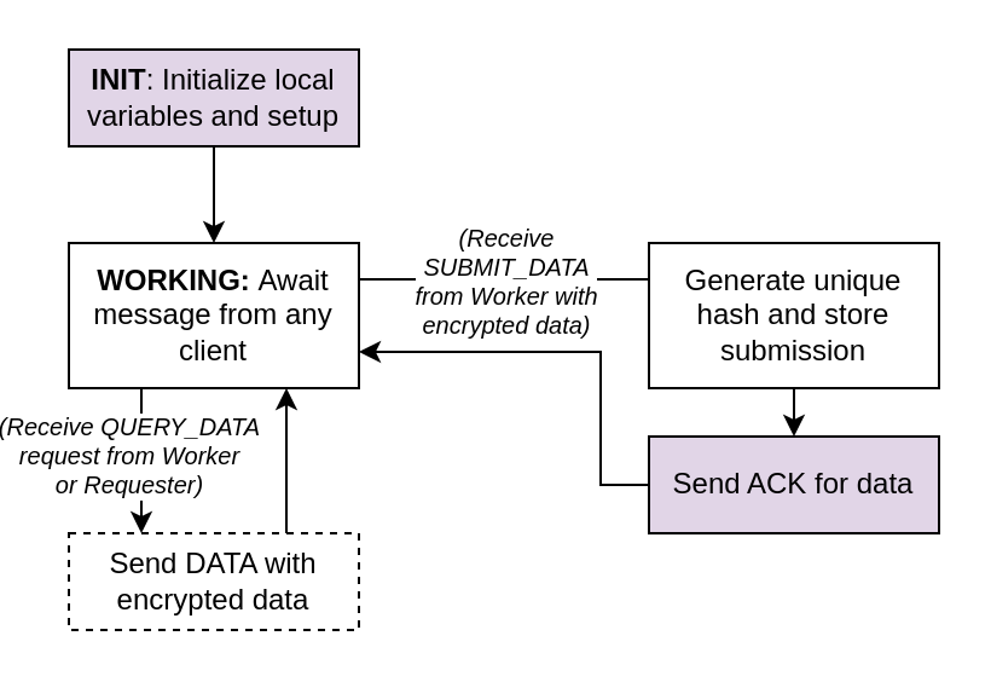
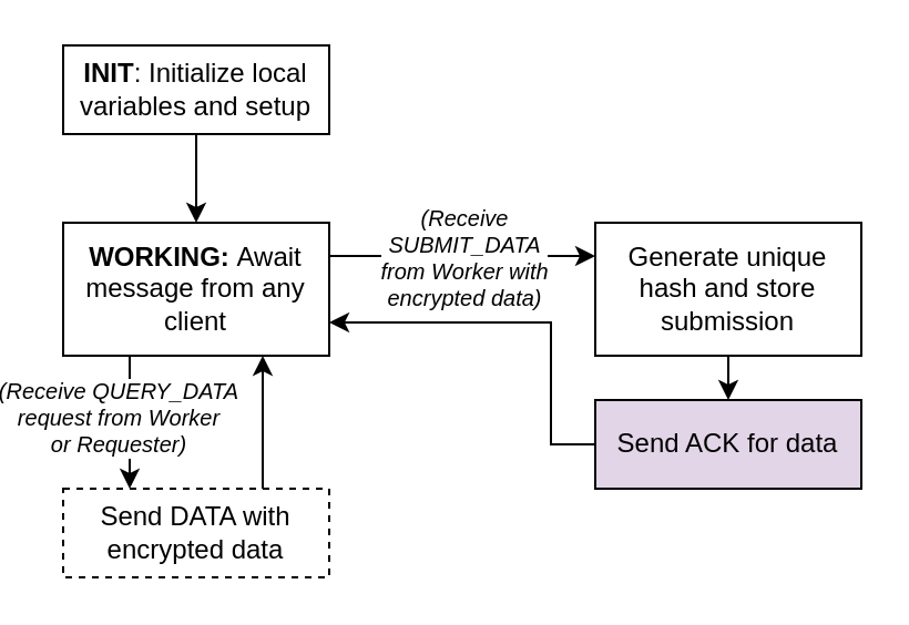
  <mxCell id="0" />
  <mxCell id="1" parent="0" />
  <mxCell id="2" style="edgeStyle=orthogonalEdgeStyle;rounded=0;orthogonalLoop=1;jettySize=auto;html=1;exitX=0.5;exitY=1;exitDx=0;exitDy=0;entryX=0.5;entryY=0;entryDx=0;entryDy=0;" edge="1" parent="1" source="3"><mxGeometry relative="1" as="geometry"><mxPoint x="80" y="100" as="targetPoint" /></mxGeometry></mxCell>
- <mxCell id="3" value="&lt;b&gt;INIT&lt;/b&gt;: Initialize local variables and setup" style="rounded=0;whiteSpace=wrap;html=1;fillColor=#e1d5e7;" vertex="1" parent="1"><mxGeometry x="20" y="20" width="120" height="40" as="geometry" /></mxCell>
- <mxCell id="4" style="edgeStyle=orthogonalEdgeStyle;rounded=0;orthogonalLoop=1;jettySize=auto;html=1;exitX=1;exitY=0.25;exitDx=0;exitDy=0;entryX=0;entryY=0.25;entryDx=0;entryDy=0;endArrow=none;" edge="1" parent="1" source="8" target="10"><mxGeometry relative="1" as="geometry" /></mxCell>
+ <mxCell id="3" value="&lt;b&gt;INIT&lt;/b&gt;: Initialize local variables and setup" style="rounded=0;whiteSpace=wrap;html=1;" vertex="1" parent="1"><mxGeometry x="20" y="20" width="120" height="40" as="geometry" /></mxCell>
+ <mxCell id="4" style="edgeStyle=orthogonalEdgeStyle;rounded=0;orthogonalLoop=1;jettySize=auto;html=1;exitX=1;exitY=0.25;exitDx=0;exitDy=0;entryX=0;entryY=0.25;entryDx=0;entryDy=0;" edge="1" parent="1" source="8" target="10"><mxGeometry relative="1" as="geometry" /></mxCell>
  <mxCell id="5" value="&lt;div style=&quot;font-size: 10px;&quot;&gt;&lt;font style=&quot;font-size: 10px;&quot;&gt;&lt;i&gt;(Receive &lt;br&gt;&lt;/i&gt;&lt;/font&gt;&lt;/div&gt;&lt;div style=&quot;font-size: 10px;&quot;&gt;&lt;font style=&quot;font-size: 10px;&quot;&gt;&lt;i&gt;SUBMIT_DATA&lt;/i&gt;&lt;/font&gt;&lt;/div&gt;&lt;div style=&quot;font-size: 10px;&quot;&gt;&lt;font style=&quot;font-size: 10px;&quot;&gt;&lt;i&gt;from Worker with&lt;/i&gt;&lt;/font&gt;&lt;/div&gt;&lt;div style=&quot;font-size: 10px;&quot;&gt;&lt;font style=&quot;font-size: 10px;&quot;&gt;&lt;i&gt;encrypted data)&lt;br&gt;&lt;/i&gt;&lt;/font&gt;&lt;/div&gt;" style="edgeLabel;html=1;align=center;verticalAlign=middle;resizable=0;points=[];" vertex="1" connectable="0" parent="4"><mxGeometry x="-0.236" y="-2" relative="1" as="geometry"><mxPoint x="14" y="-2" as="offset" /></mxGeometry></mxCell>
  <mxCell id="6" style="edgeStyle=orthogonalEdgeStyle;rounded=0;orthogonalLoop=1;jettySize=auto;html=1;exitX=0.25;exitY=1;exitDx=0;exitDy=0;entryX=0.25;entryY=0;entryDx=0;entryDy=0;" edge="1" parent="1" source="8" target="14"><mxGeometry relative="1" as="geometry" /></mxCell>
  <mxCell id="7" value="&lt;div style=&quot;font-size: 10px;&quot;&gt;&lt;font style=&quot;font-size: 10px;&quot;&gt;&lt;i&gt;(Receive QUERY_DATA&lt;/i&gt;&lt;/font&gt;&lt;/div&gt;&lt;div style=&quot;font-size: 10px;&quot;&gt;&lt;font style=&quot;font-size: 10px;&quot;&gt;&lt;i&gt;request from Worker&lt;/i&gt;&lt;/font&gt;&lt;/div&gt;&lt;div style=&quot;font-size: 10px;&quot;&gt;&lt;font style=&quot;font-size: 10px;&quot;&gt;&lt;i&gt;or Requester)&lt;br&gt;&lt;/i&gt;&lt;/font&gt;&lt;/div&gt;" style="edgeLabel;html=1;align=center;verticalAlign=middle;resizable=0;points=[];" vertex="1" connectable="0" parent="6"><mxGeometry x="0.043" y="-1" relative="1" as="geometry"><mxPoint x="-4" y="-4" as="offset" /></mxGeometry></mxCell>
  <mxCell id="8" value="&lt;b&gt;WORKING: &lt;/b&gt;Await message from any client" style="rounded=0;whiteSpace=wrap;html=1;" vertex="1" parent="1"><mxGeometry x="20" y="100" width="120" height="60" as="geometry" /></mxCell>
  <mxCell id="9" style="edgeStyle=orthogonalEdgeStyle;rounded=0;orthogonalLoop=1;jettySize=auto;html=1;exitX=0.5;exitY=1;exitDx=0;exitDy=0;entryX=0.5;entryY=0;entryDx=0;entryDy=0;" edge="1" parent="1" source="10" target="12"><mxGeometry relative="1" as="geometry" /></mxCell>
  <mxCell id="10" value="Generate unique hash and store submission" style="rounded=0;whiteSpace=wrap;html=1;" vertex="1" parent="1"><mxGeometry x="260" y="100" width="120" height="60" as="geometry" /></mxCell>
  <mxCell id="11" style="edgeStyle=orthogonalEdgeStyle;rounded=0;orthogonalLoop=1;jettySize=auto;html=1;exitX=0;exitY=0.5;exitDx=0;exitDy=0;entryX=1;entryY=0.75;entryDx=0;entryDy=0;" edge="1" parent="1" source="12" target="8"><mxGeometry relative="1" as="geometry"><Array as="points"><mxPoint x="240" y="200" /><mxPoint x="240" y="145" /></Array></mxGeometry></mxCell>
  <mxCell id="12" value="Send ACK for data" style="rounded=0;whiteSpace=wrap;html=1;fillColor=#e1d5e7;" vertex="1" parent="1"><mxGeometry x="260" y="180" width="120" height="40" as="geometry" /></mxCell>
  <mxCell id="13" style="edgeStyle=orthogonalEdgeStyle;rounded=0;orthogonalLoop=1;jettySize=auto;html=1;exitX=0.75;exitY=0;exitDx=0;exitDy=0;entryX=0.75;entryY=1;entryDx=0;entryDy=0;" edge="1" parent="1" source="14" target="8"><mxGeometry relative="1" as="geometry" /></mxCell>
  <mxCell id="14" value="Send DATA with encrypted data" style="rounded=0;whiteSpace=wrap;html=1;dashed=1;" vertex="1" parent="1"><mxGeometry x="20" y="220" width="120" height="40" as="geometry" /></mxCell>
